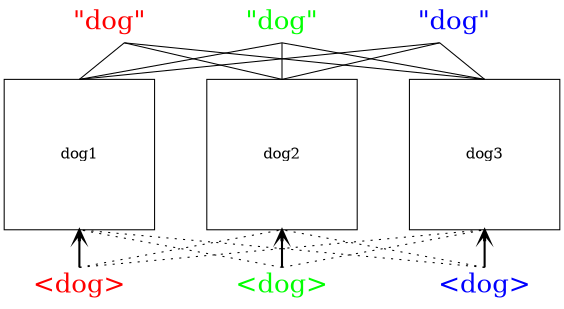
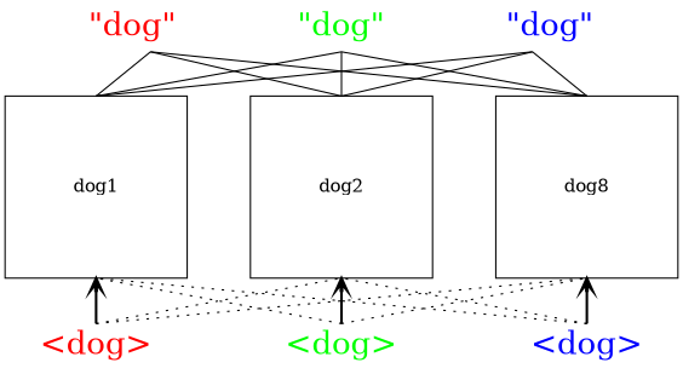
  digraph {
    compound=true
    nodesep=0.7
    splines=false
    node [fontsize=25 shape=none]
    edge [style=filled arrowhead=none headport=n]
    n1 [fontcolor=red label="\"dog\""]
    n2 [fontcolor=green label="\"dog\""]
    n3 [fontcolor=blue label="\"dog\""]
    dog1 [height=2.0 shape=box width=2.0 fontsize=""]
    dog2 [height=2.0 shape=box width=2.0 fontsize=""]
-   dog3 [height=2.0 shape=box width=2.0 fontsize=""]
+   dog3 [height=2.0 label=dog8 shape=box width=2.0 fontsize=""]
    n7 [fontcolor=red label="<dog>"]
    n8 [fontcolor=green label="<dog>"]
    n9 [fontcolor=blue label="<dog>"]
    subgraph sub_1 {
      rank=same
      n1
      n2
      n3
    }
    subgraph sub_2 {
      rank=same
      dog1
      dog2
      dog3
    }
    subgraph sub_3 {
      rank=same
      n7
      n8
      n9
    }
    subgraph sub_4 {
      n1
      n2
      n3
      dog1
      dog2
      dog3
      n7
      n8
      n9
    }
    subgraph sub_5 {
      n1
      n2
      n3
      dog1
      dog2
      dog3
    }
    subgraph sub_6 {
      dog1
      dog2
      dog3
      n7
      n8
      n9
    }
    subgraph sub_7 {
      dog1
      dog2
      dog3
      n7
      n8
      n9
    }
    n1 -> dog1 [style=invis arrowhead="" headport=""]
    n1 -> dog1 [sametail=true tailport=s]
    n1 -> dog2 [sametail=true tailport=s]
    n1 -> dog3 [sametail=true tailport=s]
    n2 -> dog1 [sametail=true tailport=s]
    n2 -> dog2 [style=invis arrowhead="" headport=""]
    n2 -> dog2 [sametail=true tailport=s]
    n2 -> dog3 [sametail=true tailport=s]
    n3 -> dog1 [sametail=true tailport=s]
    n3 -> dog2 [sametail=true tailport=s]
    n3 -> dog3 [style=invis arrowhead="" headport=""]
    n3 -> dog3 [sametail=true tailport=s]
    dog1 -> n7 [style=invis arrowhead="" headport=""]
    dog2 -> n8 [style=invis arrowhead="" headport=""]
    dog3 -> n9 [style=invis arrowhead="" headport=""]
    n7 -> dog1 [arrowhead=vee headport=s style=bold]
    n7 -> dog2 [constraint=false headport=s style=dotted tailport=n]
    n7 -> dog3 [constraint=false headport=s style=dotted tailport=n]
    n8 -> dog1 [constraint=false headport=s style=dotted tailport=n]
    n8 -> dog2 [arrowhead=vee headport=s style=bold]
    n8 -> dog3 [constraint=false headport=s style=dotted tailport=n]
    n9 -> dog1 [constraint=false headport=s style=dotted tailport=n]
    n9 -> dog2 [constraint=false headport=s style=dotted tailport=n]
    n9 -> dog3 [arrowhead=vee headport=s style=bold]
  }
